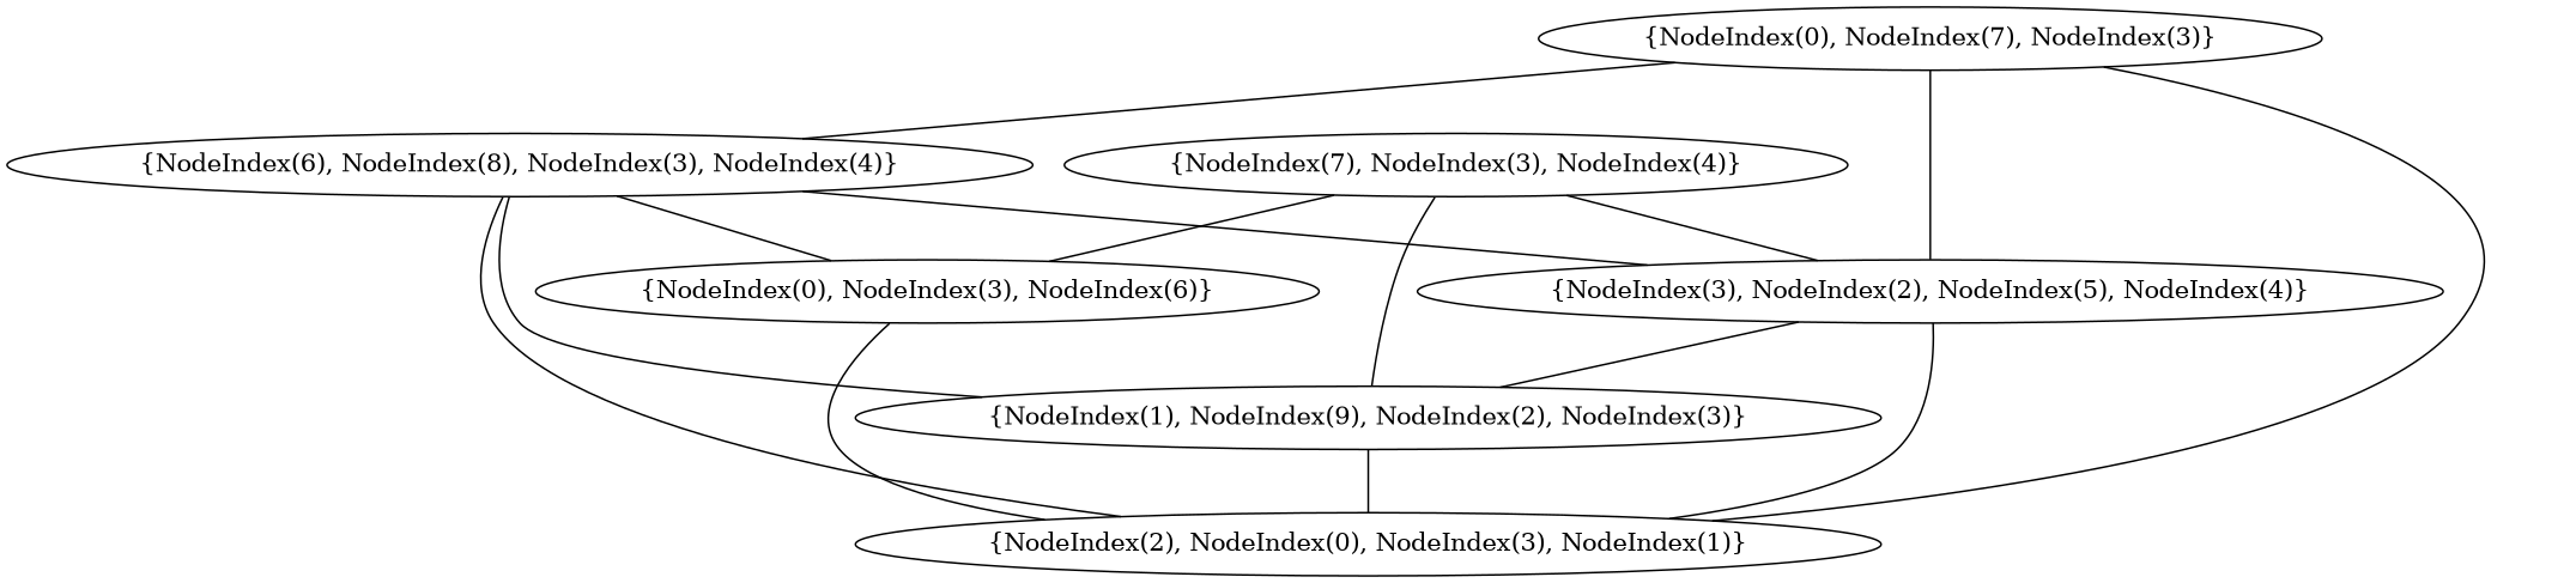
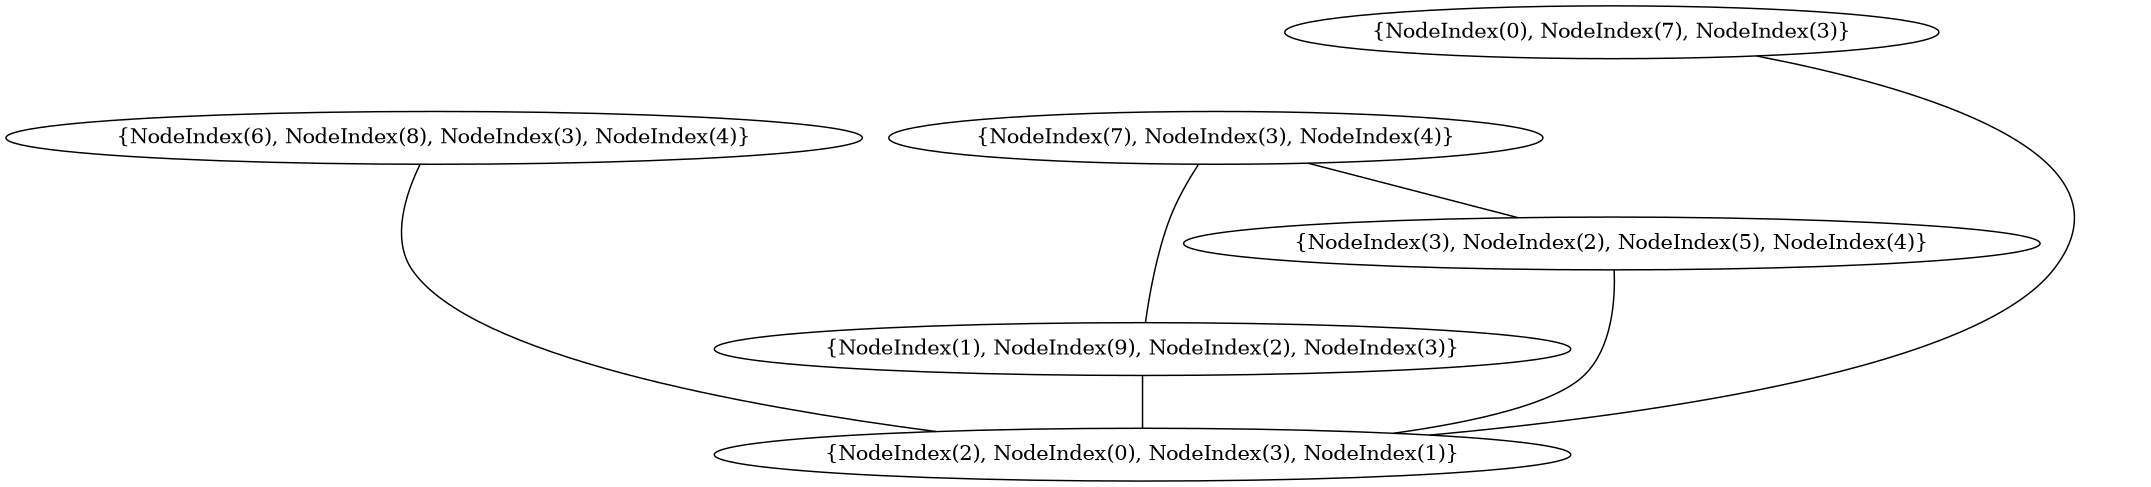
  graph {
    n1 [label="{NodeIndex(2), NodeIndex(0), NodeIndex(3), NodeIndex(1)}"]
    n2 [label="{NodeIndex(1), NodeIndex(9), NodeIndex(2), NodeIndex(3)}"]
    n3 [label="{NodeIndex(3), NodeIndex(2), NodeIndex(5), NodeIndex(4)}"]
-   n4 [label="{NodeIndex(0), NodeIndex(3), NodeIndex(6)}"]
    n5 [label="{NodeIndex(6), NodeIndex(8), NodeIndex(3), NodeIndex(4)}"]
    n6 [label="{NodeIndex(0), NodeIndex(7), NodeIndex(3)}"]
    n7 [label="{NodeIndex(7), NodeIndex(3), NodeIndex(4)}"]
    n2 -- n1
    n3 -- n1
-   n3 -- n2
-   n4 -- n1
    n5 -- n1
-   n5 -- n2
-   n5 -- n3
-   n5 -- n4
    n6 -- n1
-   n6 -- n3
-   n6 -- n5
    n7 -- n2
    n7 -- n3
-   n7 -- n4
  }
